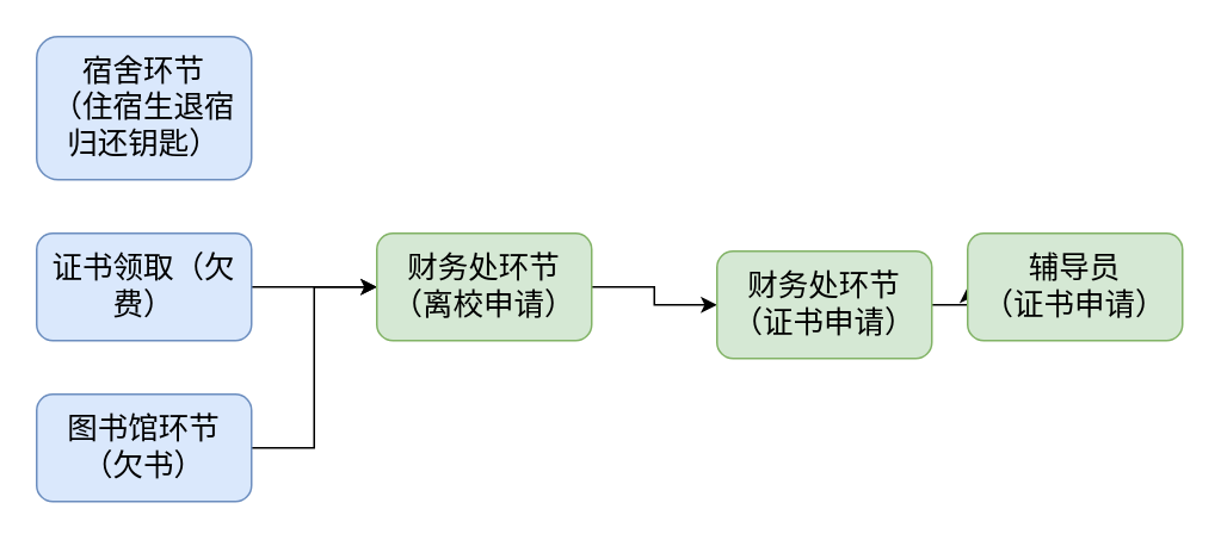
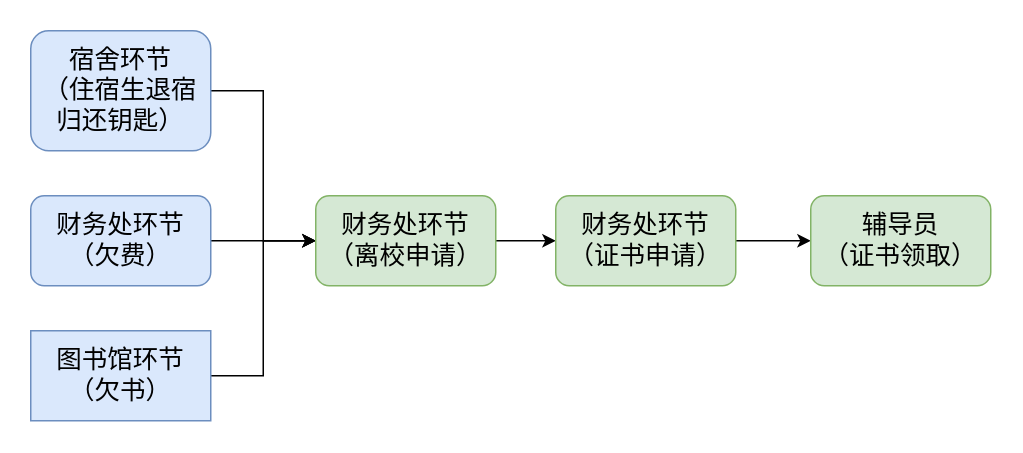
  <mxCell id="0" />
  <mxCell id="1" parent="0" />
+ <mxCell id="2" style="edgeStyle=orthogonalEdgeStyle;rounded=0;orthogonalLoop=1;jettySize=auto;html=1;exitX=1;exitY=0.5;exitDx=0;exitDy=0;entryX=0;entryY=0.5;entryDx=0;entryDy=0;fontSize=17;" edge="1" parent="1" source="3" target="9"><mxGeometry relative="1" as="geometry" /></mxCell>
  <mxCell id="3" value="宿舍环节&lt;br&gt;（住宿生退宿归还钥匙）" style="rounded=1;whiteSpace=wrap;html=1;fillColor=#dae8fc;strokeColor=#6c8ebf;fontSize=17;" vertex="1" parent="1"><mxGeometry x="20" y="20" width="120" height="80" as="geometry" /></mxCell>
  <mxCell id="4" style="edgeStyle=orthogonalEdgeStyle;rounded=0;orthogonalLoop=1;jettySize=auto;html=1;exitX=1;exitY=0.5;exitDx=0;exitDy=0;entryX=0;entryY=0.5;entryDx=0;entryDy=0;fontSize=17;" edge="1" parent="1" source="5" target="9"><mxGeometry relative="1" as="geometry" /></mxCell>
- <mxCell id="5" value="证书领取（欠费）" style="rounded=1;whiteSpace=wrap;html=1;fillColor=#dae8fc;strokeColor=#6c8ebf;fontSize=17;" vertex="1" parent="1"><mxGeometry x="20" y="130" width="120" height="60" as="geometry" /></mxCell>
+ <mxCell id="5" value="财务处环节（欠费）" style="rounded=1;whiteSpace=wrap;html=1;fillColor=#dae8fc;strokeColor=#6c8ebf;fontSize=17;" vertex="1" parent="1"><mxGeometry x="20" y="130" width="120" height="60" as="geometry" /></mxCell>
  <mxCell id="6" style="edgeStyle=orthogonalEdgeStyle;rounded=0;orthogonalLoop=1;jettySize=auto;html=1;exitX=1;exitY=0.5;exitDx=0;exitDy=0;entryX=0;entryY=0.5;entryDx=0;entryDy=0;fontSize=17;" edge="1" parent="1" source="7" target="9"><mxGeometry relative="1" as="geometry" /></mxCell>
- <mxCell id="7" value="图书馆环节（欠书）" style="rounded=1;whiteSpace=wrap;html=1;fillColor=#dae8fc;strokeColor=#6c8ebf;fontSize=17;" vertex="1" parent="1"><mxGeometry x="20" y="220" width="120" height="60" as="geometry" /></mxCell>
+ <mxCell id="7" value="图书馆环节（欠书）" style="whiteSpace=wrap;html=1;fillColor=#dae8fc;strokeColor=#6c8ebf;fontSize=17;rounded=0;" vertex="1" parent="1"><mxGeometry x="20" y="220" width="120" height="60" as="geometry" /></mxCell>
  <mxCell id="8" style="edgeStyle=orthogonalEdgeStyle;rounded=0;orthogonalLoop=1;jettySize=auto;html=1;exitX=1;exitY=0.5;exitDx=0;exitDy=0;entryX=0;entryY=0.5;entryDx=0;entryDy=0;fontSize=17;" edge="1" parent="1" source="9" target="11"><mxGeometry relative="1" as="geometry" /></mxCell>
  <mxCell id="9" value="财务处环节&lt;br&gt;（离校申请）" style="rounded=1;whiteSpace=wrap;html=1;fillColor=#d5e8d4;strokeColor=#82b366;fontSize=17;" vertex="1" parent="1"><mxGeometry x="210" y="130" width="120" height="60" as="geometry" /></mxCell>
  <mxCell id="10" style="edgeStyle=orthogonalEdgeStyle;rounded=0;orthogonalLoop=1;jettySize=auto;html=1;exitX=1;exitY=0.5;exitDx=0;exitDy=0;entryX=0;entryY=0.5;entryDx=0;entryDy=0;fontSize=17;" edge="1" parent="1" source="11" target="12"><mxGeometry relative="1" as="geometry" /></mxCell>
- <mxCell id="11" value="财务处环节（证书申请）" style="rounded=1;whiteSpace=wrap;html=1;fillColor=#d5e8d4;strokeColor=#82b366;fontSize=17;" vertex="1" parent="1"><mxGeometry x="400" y="140" width="120" height="60" as="geometry" /></mxCell>
- <mxCell id="12" value="辅导员&lt;br&gt;（证书申请）" style="rounded=1;whiteSpace=wrap;html=1;fillColor=#d5e8d4;strokeColor=#82b366;fontSize=17;" vertex="1" parent="1"><mxGeometry x="540" y="130" width="120" height="60" as="geometry" /></mxCell>
+ <mxCell id="11" value="财务处环节（证书申请）" style="rounded=1;whiteSpace=wrap;html=1;fillColor=#d5e8d4;strokeColor=#82b366;fontSize=17;" vertex="1" parent="1"><mxGeometry x="370" y="130" width="120" height="60" as="geometry" /></mxCell>
+ <mxCell id="12" value="辅导员&lt;br&gt;（证书领取）" style="rounded=1;whiteSpace=wrap;html=1;fillColor=#d5e8d4;strokeColor=#82b366;fontSize=17;" vertex="1" parent="1"><mxGeometry x="540" y="130" width="120" height="60" as="geometry" /></mxCell>
